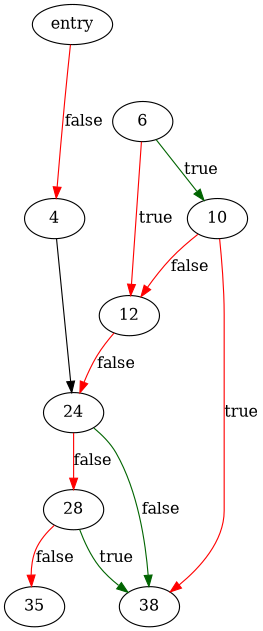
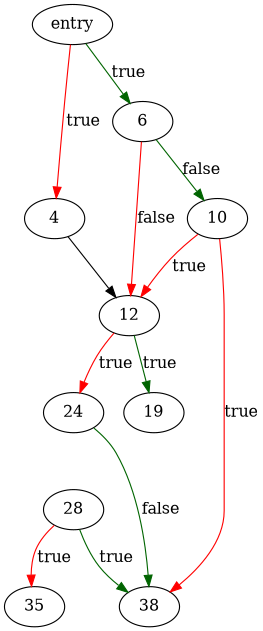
  digraph {
    edge [color=red]
    n1 [label=entry]
    4
    6
    24
    10
    12
    38
    28
+   19
    35
-   n1 -> 4 [label=false]
-   4 -> 24 [color=""]
-   6 -> 10 [color=darkgreen label=true]
-   6 -> 12 [label=true]
+   n1 -> 4 [label=true]
+   n1 -> 6 [color=darkgreen label=true]
+   4 -> 12 [color=""]
+   6 -> 10 [color=darkgreen label=false]
+   6 -> 12 [label=false]
    24 -> 38 [color=darkgreen label=false]
-   24 -> 28 [label=false]
-   10 -> 12 [label=false]
+   10 -> 12 [label=true]
    10 -> 38 [label=true]
-   12 -> 24 [label=false]
+   12 -> 24 [label=true]
+   12 -> 19 [color=darkgreen label=true]
    28 -> 38 [color=darkgreen label=true]
-   28 -> 35 [label=false]
+   28 -> 35 [label=true]
  }
